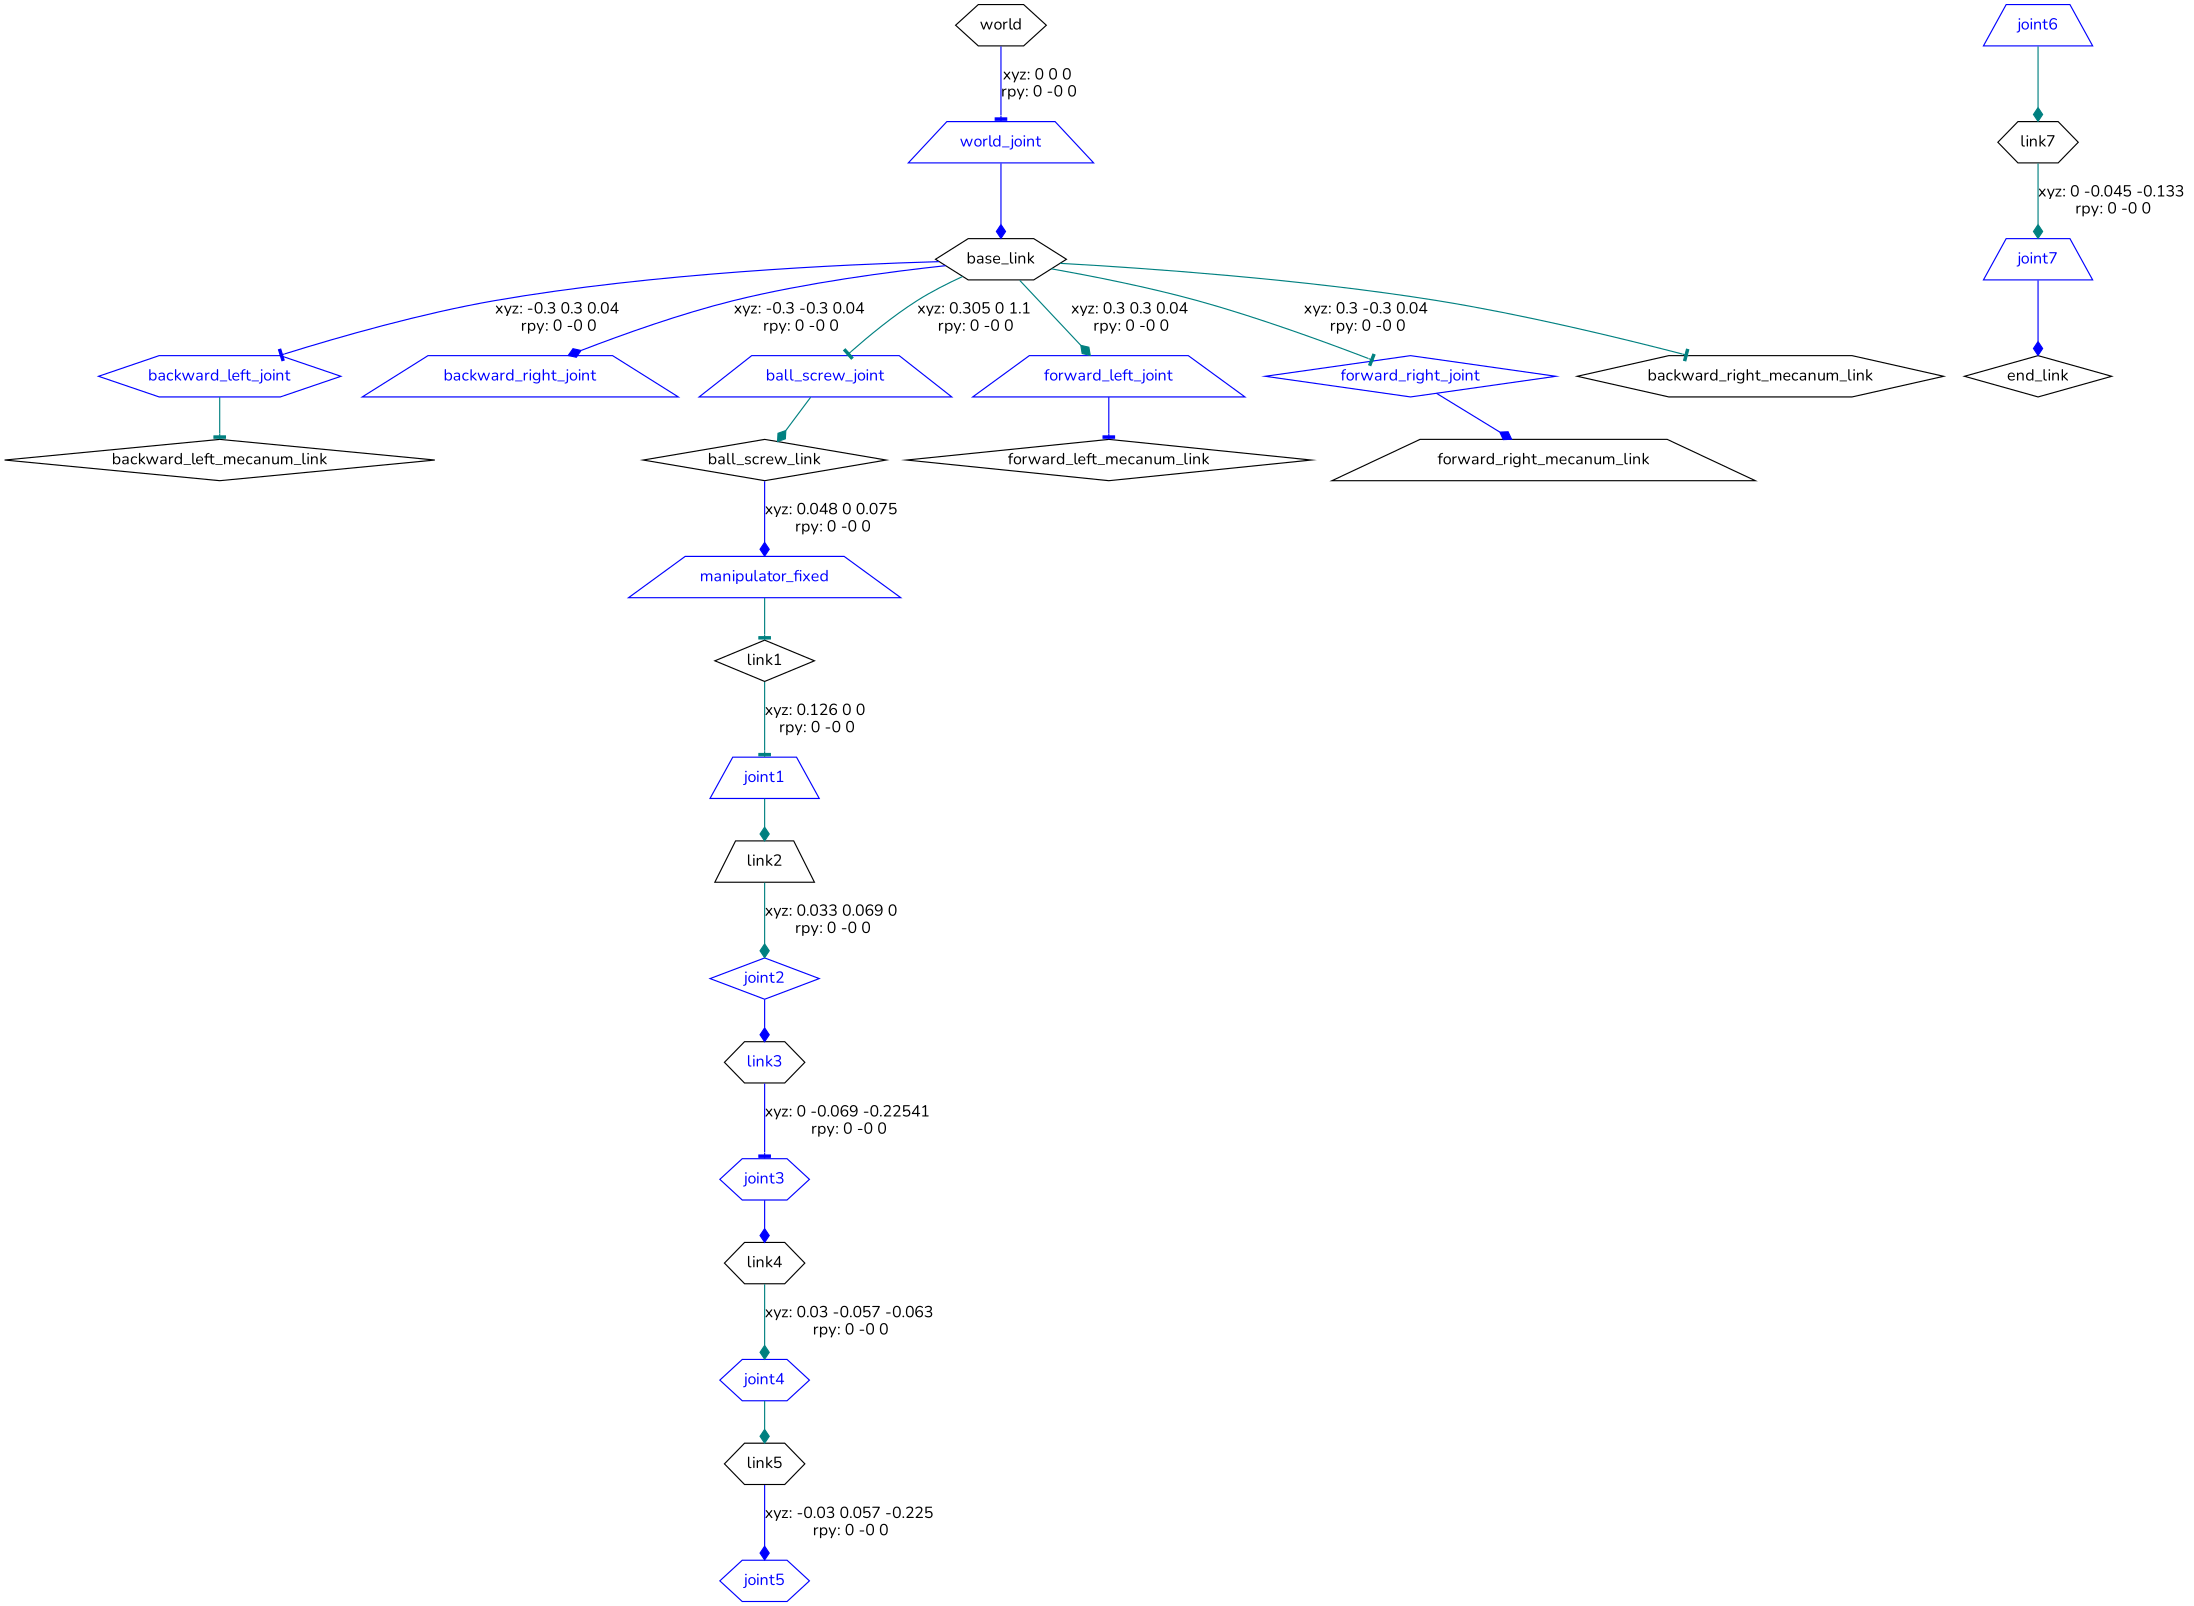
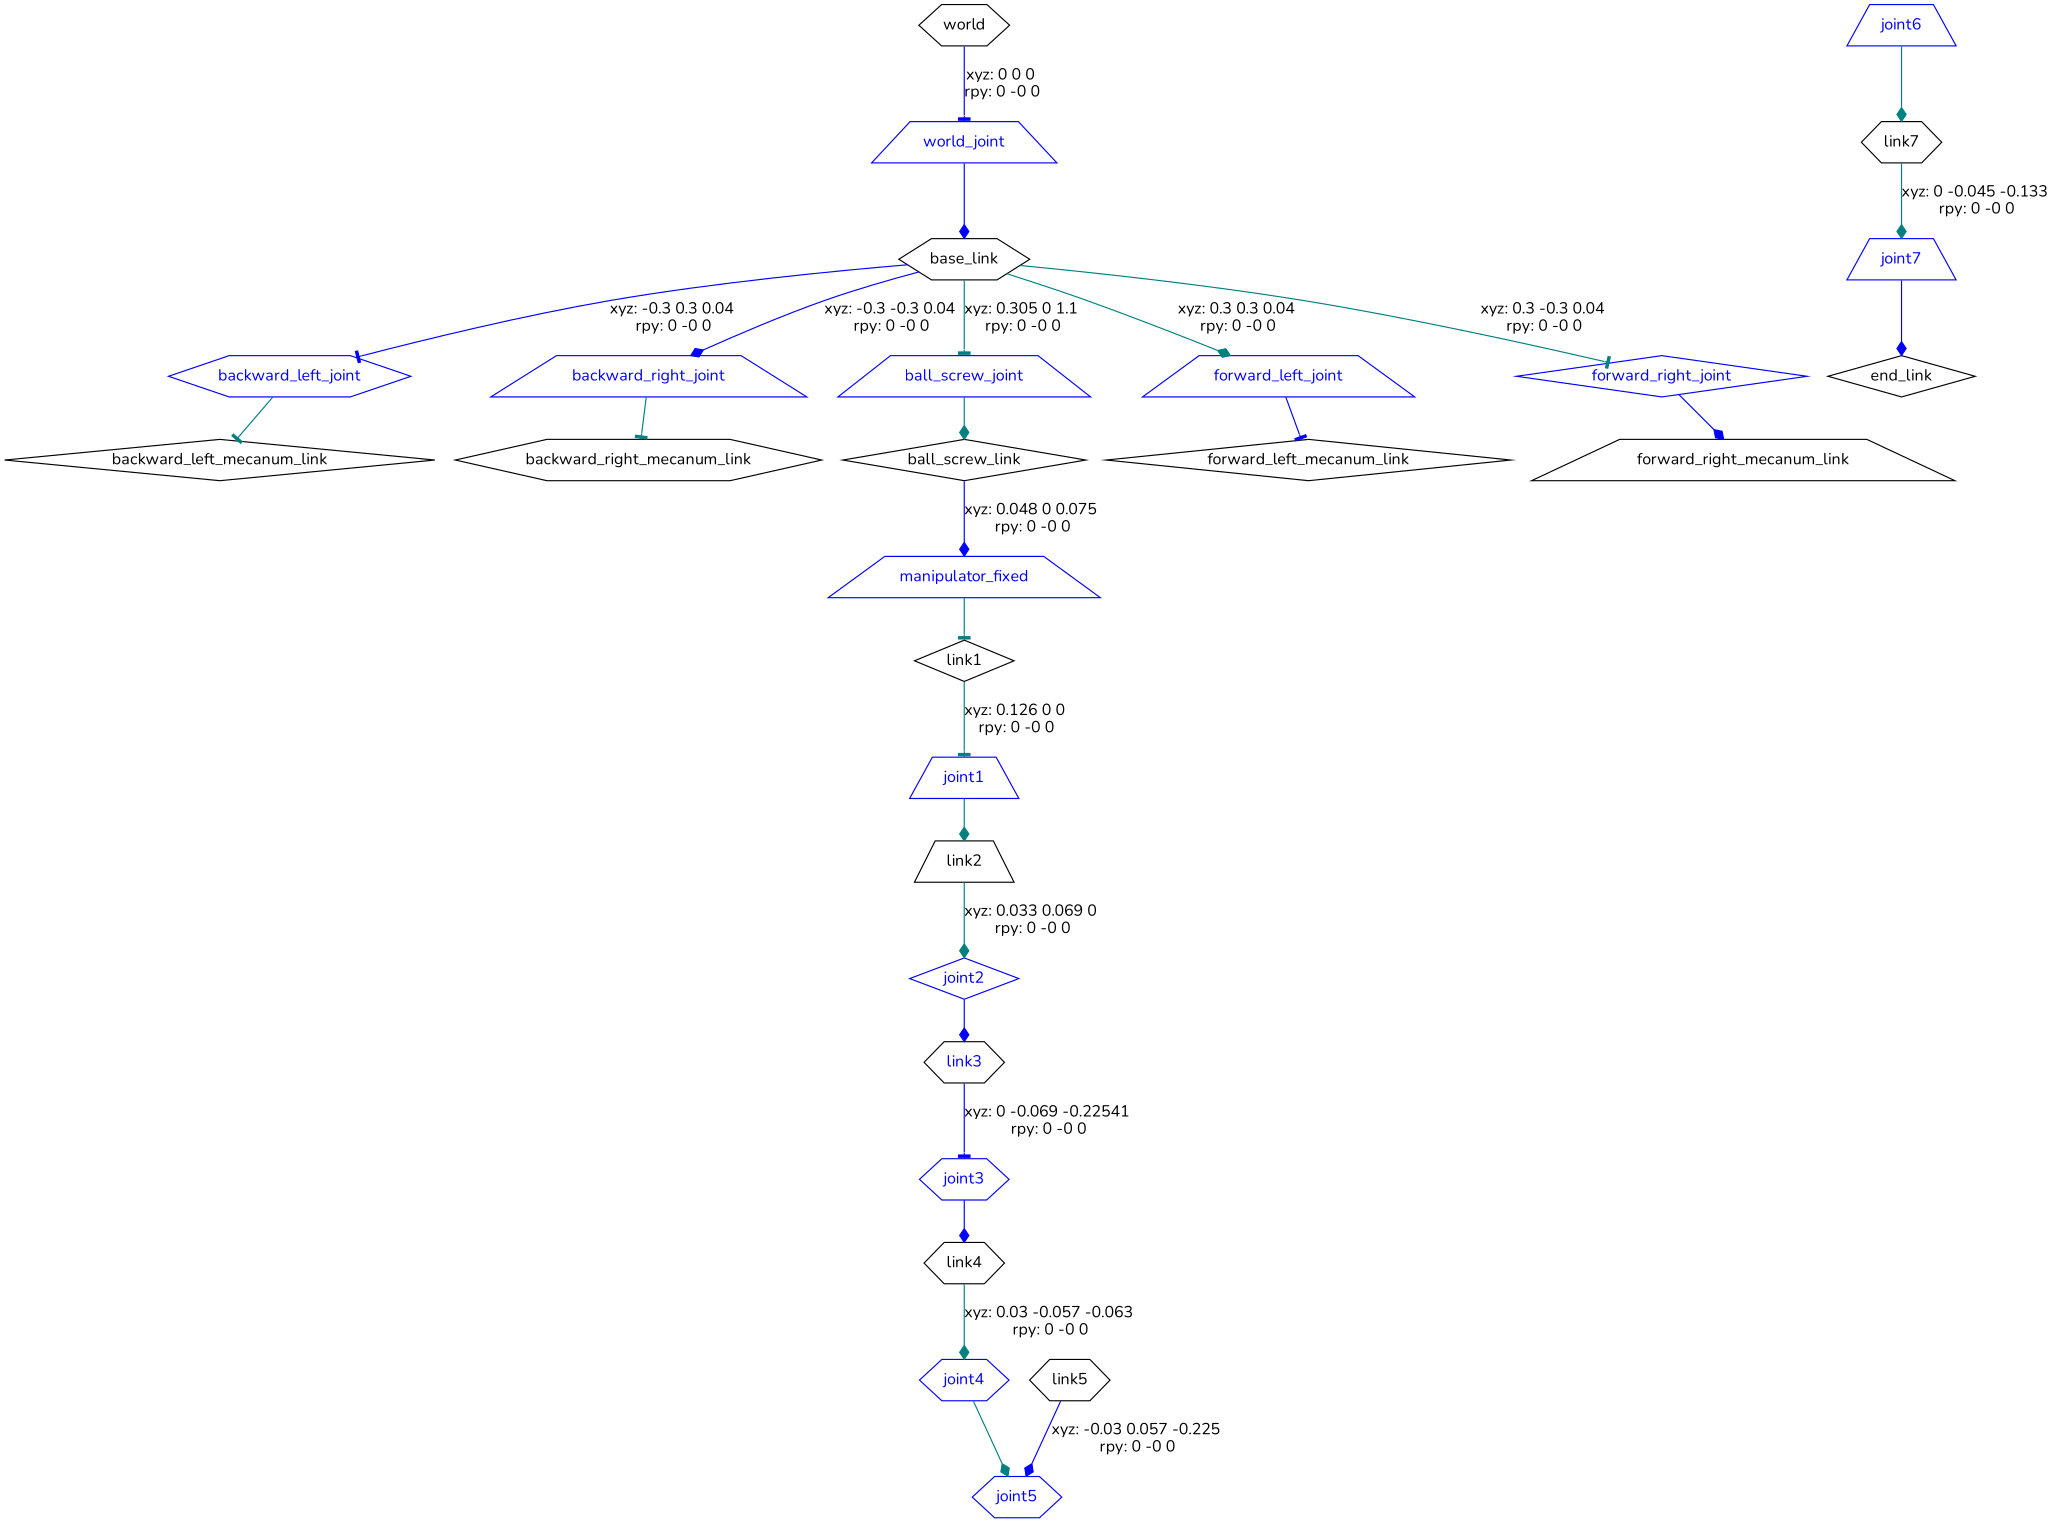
  digraph {
    fontname=Nunito
    node [fontname=Nunito shape=hexagon fontcolor=blue]
    edge [arrowhead=diamond color=teal fontname=Nunito]
    n1 [label=world fontcolor=""]
    world_joint [color=blue shape=trapezium]
    n3 [label=base_link fontcolor=""]
    backward_left_joint [color=blue]
    backward_right_joint [color=blue shape=trapezium]
    ball_screw_joint [color=blue shape=trapezium]
    forward_left_joint [color=blue shape=trapezium]
    forward_right_joint [color=blue shape=diamond]
    n9 [label=backward_left_mecanum_link shape=diamond fontcolor=""]
    n10 [label=backward_right_mecanum_link fontcolor=""]
    n11 [label=ball_screw_link shape=diamond fontcolor=""]
    n12 [label=forward_left_mecanum_link shape=diamond fontcolor=""]
    n13 [label=forward_right_mecanum_link shape=trapezium fontcolor=""]
    manipulator_fixed [color=blue shape=trapezium]
    n15 [label=link1 shape=diamond fontcolor=""]
    joint1 [color=blue shape=trapezium]
    n17 [label=link2 shape=trapezium fontcolor=""]
    joint2 [color=blue shape=diamond]
    n19 [label=link3]
    joint3 [color=blue]
    n21 [label=link4 fontcolor=""]
    joint4 [color=blue]
    n23 [label=link5 fontcolor=""]
    joint5 [color=blue]
    joint6 [color=blue shape=trapezium]
    n26 [label=link7 fontcolor=""]
    joint7 [color=blue shape=trapezium]
    n28 [label=end_link shape=diamond fontcolor=""]
    n1 -> world_joint [arrowhead=tee color=blue label="xyz: 0 0 0 \nrpy: 0 -0 0"]
    world_joint -> n3 [color=blue]
    n3 -> backward_left_joint [arrowhead=tee color=blue label="xyz: -0.3 0.3 0.04 \nrpy: 0 -0 0"]
    n3 -> backward_right_joint [color=blue label="xyz: -0.3 -0.3 0.04 \nrpy: 0 -0 0"]
    n3 -> ball_screw_joint [arrowhead=tee label="xyz: 0.305 0 1.1 \nrpy: 0 -0 0"]
    n3 -> forward_left_joint [label="xyz: 0.3 0.3 0.04 \nrpy: 0 -0 0"]
    n3 -> forward_right_joint [arrowhead=tee label="xyz: 0.3 -0.3 0.04 \nrpy: 0 -0 0"]
    backward_left_joint -> n9 [arrowhead=tee]
-   n3 -> n10 [arrowhead=tee]
+   backward_right_joint -> n10 [arrowhead=tee]
    ball_screw_joint -> n11
    forward_left_joint -> n12 [arrowhead=tee color=blue]
    forward_right_joint -> n13 [color=blue]
    n11 -> manipulator_fixed [color=blue label="xyz: 0.048 0 0.075 \nrpy: 0 -0 0"]
    manipulator_fixed -> n15 [arrowhead=tee]
    n15 -> joint1 [arrowhead=tee label="xyz: 0.126 0 0 \nrpy: 0 -0 0"]
    joint1 -> n17
    n17 -> joint2 [label="xyz: 0.033 0.069 0 \nrpy: 0 -0 0"]
    joint2 -> n19 [color=blue]
    n19 -> joint3 [arrowhead=tee color=blue label="xyz: 0 -0.069 -0.22541 \nrpy: 0 -0 0"]
    joint3 -> n21 [color=blue]
    n21 -> joint4 [label="xyz: 0.03 -0.057 -0.063 \nrpy: 0 -0 0"]
-   joint4 -> n23
+   joint4 -> joint5
    n23 -> joint5 [color=blue label="xyz: -0.03 0.057 -0.225 \nrpy: 0 -0 0"]
    joint6 -> n26
    n26 -> joint7 [label="xyz: 0 -0.045 -0.133 \nrpy: 0 -0 0"]
    joint7 -> n28 [color=blue]
  }
